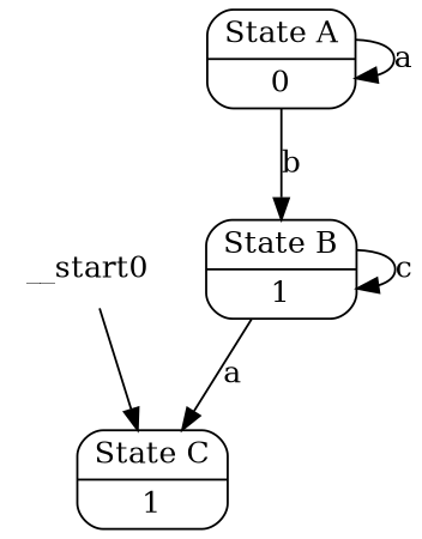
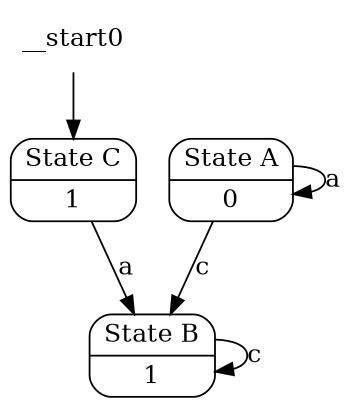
  digraph {
    node [shape=record style=rounded]
    __start0 [shape=none style=""]
    n2 [label="{ State C | 1 }"]
    n3 [label="{ State A | 0 }"]
    n4 [label="{ State B | 1 }"]
    __start0 -> n2
    n3 -> n3 [label=a]
-   n3 -> n4 [label=b]
-   n4 -> n2 [label=a]
+   n3 -> n4 [label=c]
+   n2 -> n4 [label=a]
    n4 -> n4 [label=c]
  }
